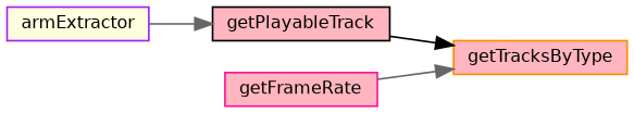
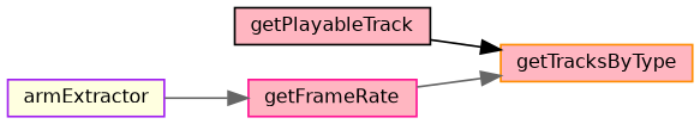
  digraph {
    rankdir=RL
    node [fillcolor=lightpink fontname=Helvetica fontsize=10 shape=box style=filled]
    edge [color=gray40 dir=back fontname=Helvetica fontsize=10 labelfontname=Helvetica labelfontsize=10 style=solid]
    n1 [color=darkorange fontcolor=black height=0.2 label=getTracksByType width=0.4]
    n2 [color=black height=0.2 label=getPlayableTrack width=0.4]
    n3 [color=deeppink height=0.2 label=getFrameRate width=0.4]
    n4 [color=purple fillcolor=lightyellow height=0.2 label=armExtractor width=0.4]
    n1 -> n2 [color=black]
    n1 -> n3
-   n2 -> n4
+   n3 -> n4
  }
